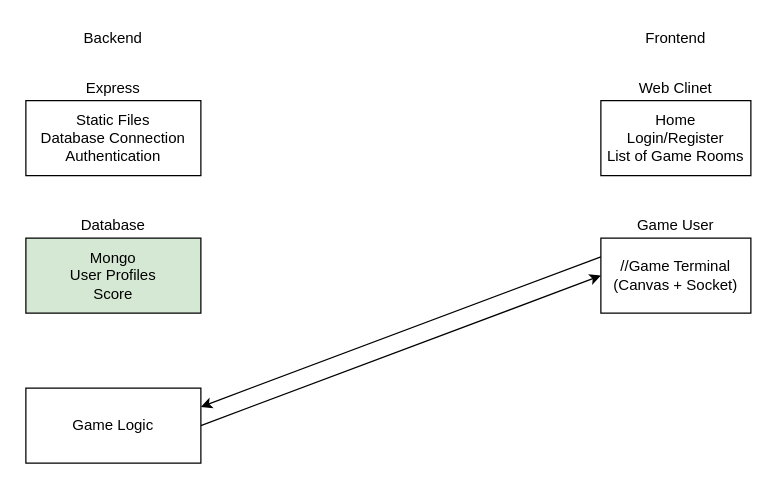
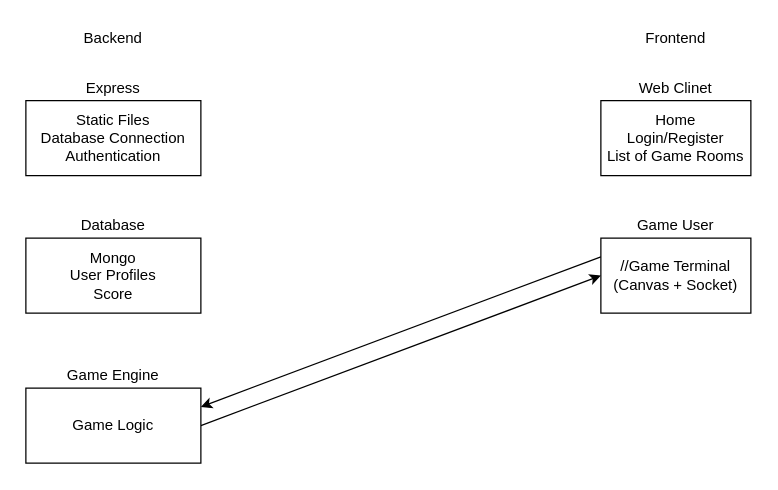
  <mxCell id="0" />
  <mxCell id="1" parent="0" />
  <mxCell id="2" value="Backend" style="text;html=1;strokeColor=none;fillColor=none;align=center;verticalAlign=middle;whiteSpace=wrap;rounded=0;" vertex="1" parent="1"><mxGeometry x="55" y="20" width="70" height="20" as="geometry" /></mxCell>
  <mxCell id="3" value="Frontend" style="text;html=1;strokeColor=none;fillColor=none;align=center;verticalAlign=middle;whiteSpace=wrap;rounded=0;" vertex="1" parent="1"><mxGeometry x="505" y="20" width="70" height="20" as="geometry" /></mxCell>
  <mxCell id="4" value="Home&lt;br&gt;Login/Register&lt;br&gt;List of Game Rooms" style="rounded=0;whiteSpace=wrap;html=1;" vertex="1" parent="1"><mxGeometry x="480" y="80" width="120" height="60" as="geometry" /></mxCell>
  <mxCell id="5" value="Web Clinet" style="text;html=1;strokeColor=none;fillColor=none;align=center;verticalAlign=middle;whiteSpace=wrap;rounded=0;" vertex="1" parent="1"><mxGeometry x="505" y="60" width="70" height="20" as="geometry" /></mxCell>
  <mxCell id="6" value="Game User" style="text;html=1;strokeColor=none;fillColor=none;align=center;verticalAlign=middle;whiteSpace=wrap;rounded=0;" vertex="1" parent="1"><mxGeometry x="505" y="170" width="70" height="20" as="geometry" /></mxCell>
  <mxCell id="7" style="edgeStyle=none;html=1;exitX=0;exitY=0.25;exitDx=0;exitDy=0;entryX=1;entryY=0.25;entryDx=0;entryDy=0;" edge="1" parent="1" source="8" target="14"><mxGeometry relative="1" as="geometry" /></mxCell>
  <mxCell id="8" value="//Game Terminal&lt;br&gt;(Canvas + Socket)" style="rounded=0;whiteSpace=wrap;html=1;" vertex="1" parent="1"><mxGeometry x="480" y="190" width="120" height="60" as="geometry" /></mxCell>
  <mxCell id="9" value="Express" style="text;html=1;strokeColor=none;fillColor=none;align=center;verticalAlign=middle;whiteSpace=wrap;rounded=0;" vertex="1" parent="1"><mxGeometry x="55" y="60" width="70" height="20" as="geometry" /></mxCell>
  <mxCell id="10" value="Static Files&lt;br&gt;Database Connection&lt;br&gt;Authentication" style="rounded=0;whiteSpace=wrap;html=1;" vertex="1" parent="1"><mxGeometry x="20" y="80" width="140" height="60" as="geometry" /></mxCell>
- <mxCell id="11" value="Mongo&lt;br&gt;User Profiles&lt;br&gt;Score" style="rounded=0;whiteSpace=wrap;html=1;fillColor=#d5e8d4;" vertex="1" parent="1"><mxGeometry x="20" y="190" width="140" height="60" as="geometry" /></mxCell>
+ <mxCell id="11" value="Mongo&lt;br&gt;User Profiles&lt;br&gt;Score" style="rounded=0;whiteSpace=wrap;html=1;" vertex="1" parent="1"><mxGeometry x="20" y="190" width="140" height="60" as="geometry" /></mxCell>
  <mxCell id="12" value="Database" style="text;html=1;strokeColor=none;fillColor=none;align=center;verticalAlign=middle;whiteSpace=wrap;rounded=0;" vertex="1" parent="1"><mxGeometry x="55" y="170" width="70" height="20" as="geometry" /></mxCell>
  <mxCell id="13" style="edgeStyle=none;html=1;exitX=1;exitY=0.5;exitDx=0;exitDy=0;entryX=0;entryY=0.5;entryDx=0;entryDy=0;" edge="1" parent="1" source="14" target="8"><mxGeometry relative="1" as="geometry" /></mxCell>
  <mxCell id="14" value="Game Logic" style="rounded=0;whiteSpace=wrap;html=1;" vertex="1" parent="1"><mxGeometry x="20" y="310" width="140" height="60" as="geometry" /></mxCell>
+ <mxCell id="15" value="Game Engine" style="text;html=1;strokeColor=none;fillColor=none;align=center;verticalAlign=middle;whiteSpace=wrap;rounded=0;" vertex="1" parent="1"><mxGeometry x="35" y="290" width="110" height="20" as="geometry" /></mxCell>
